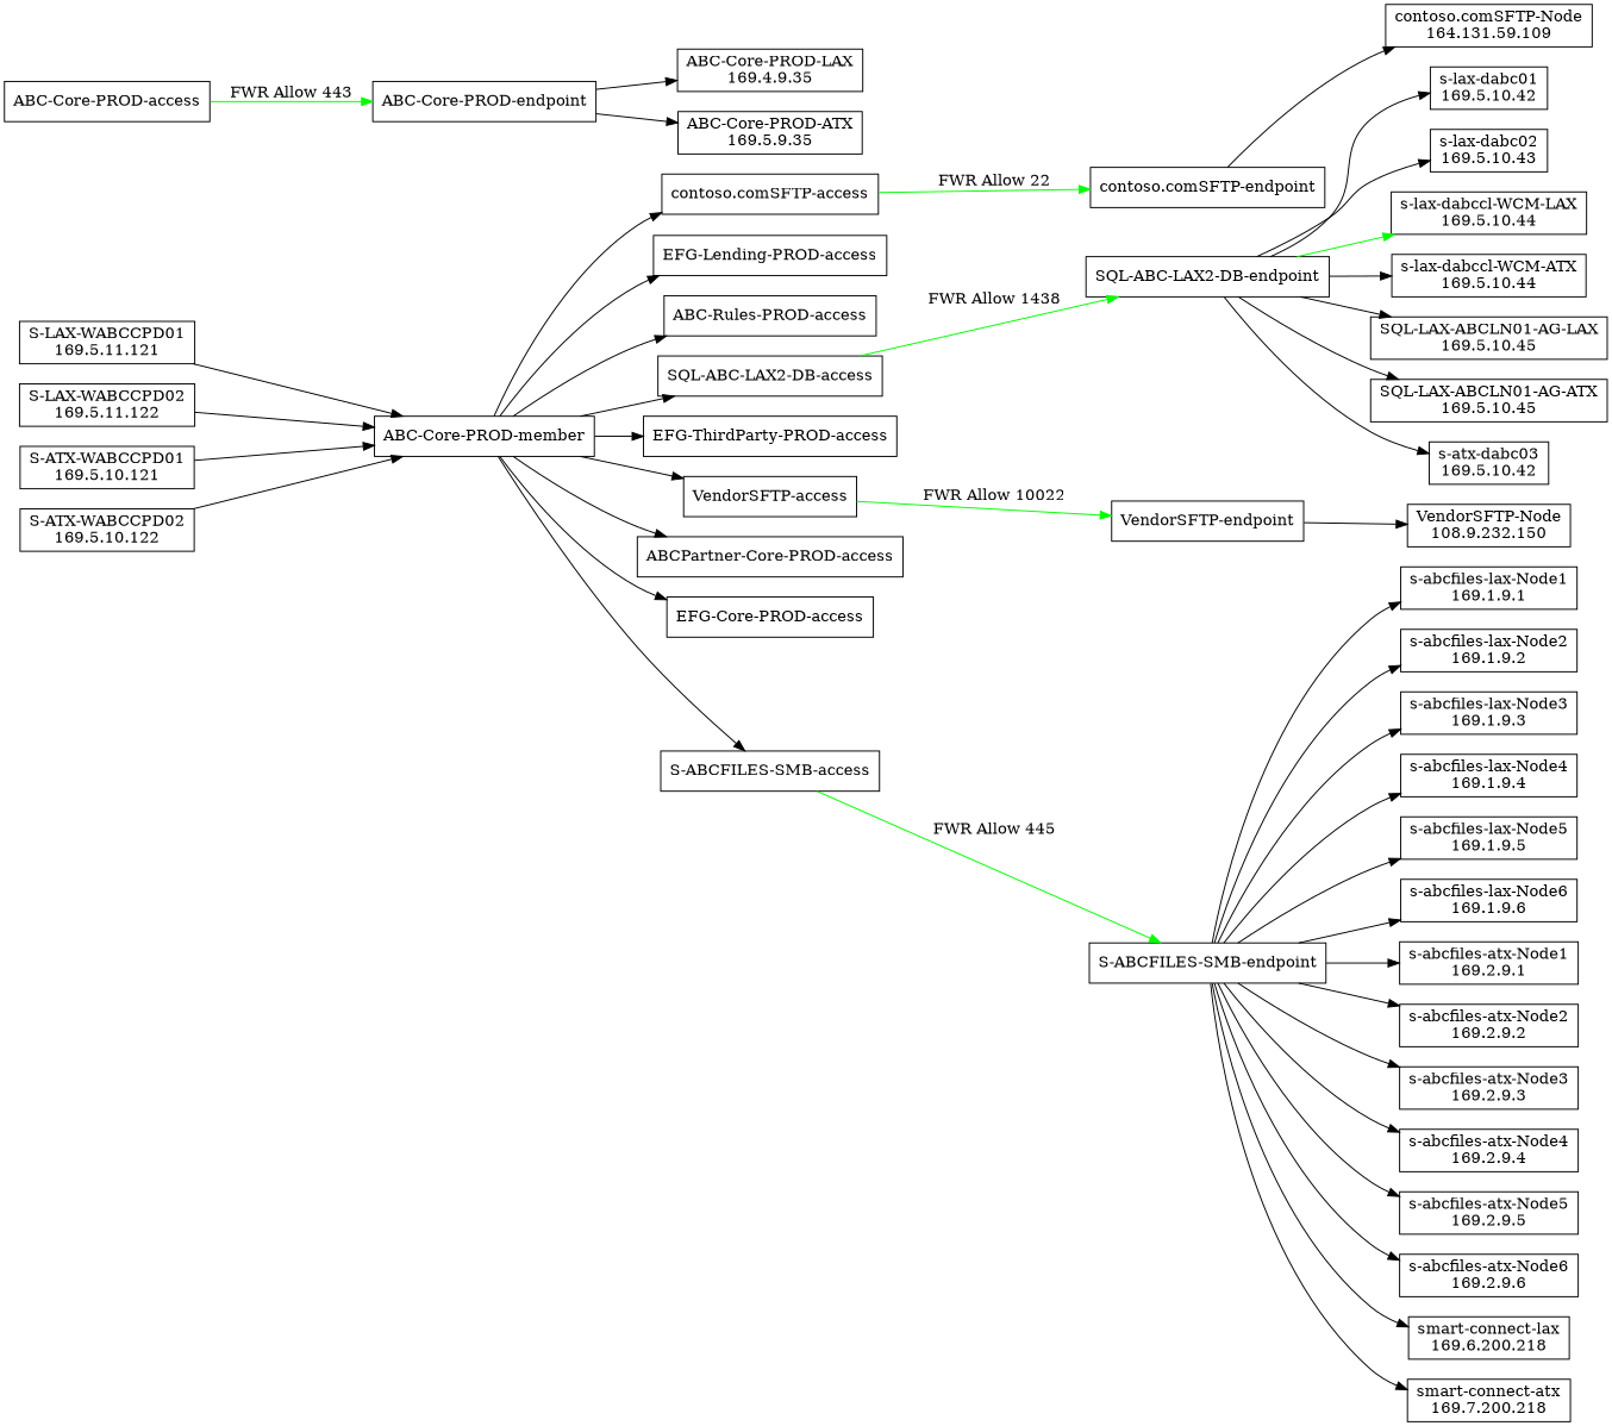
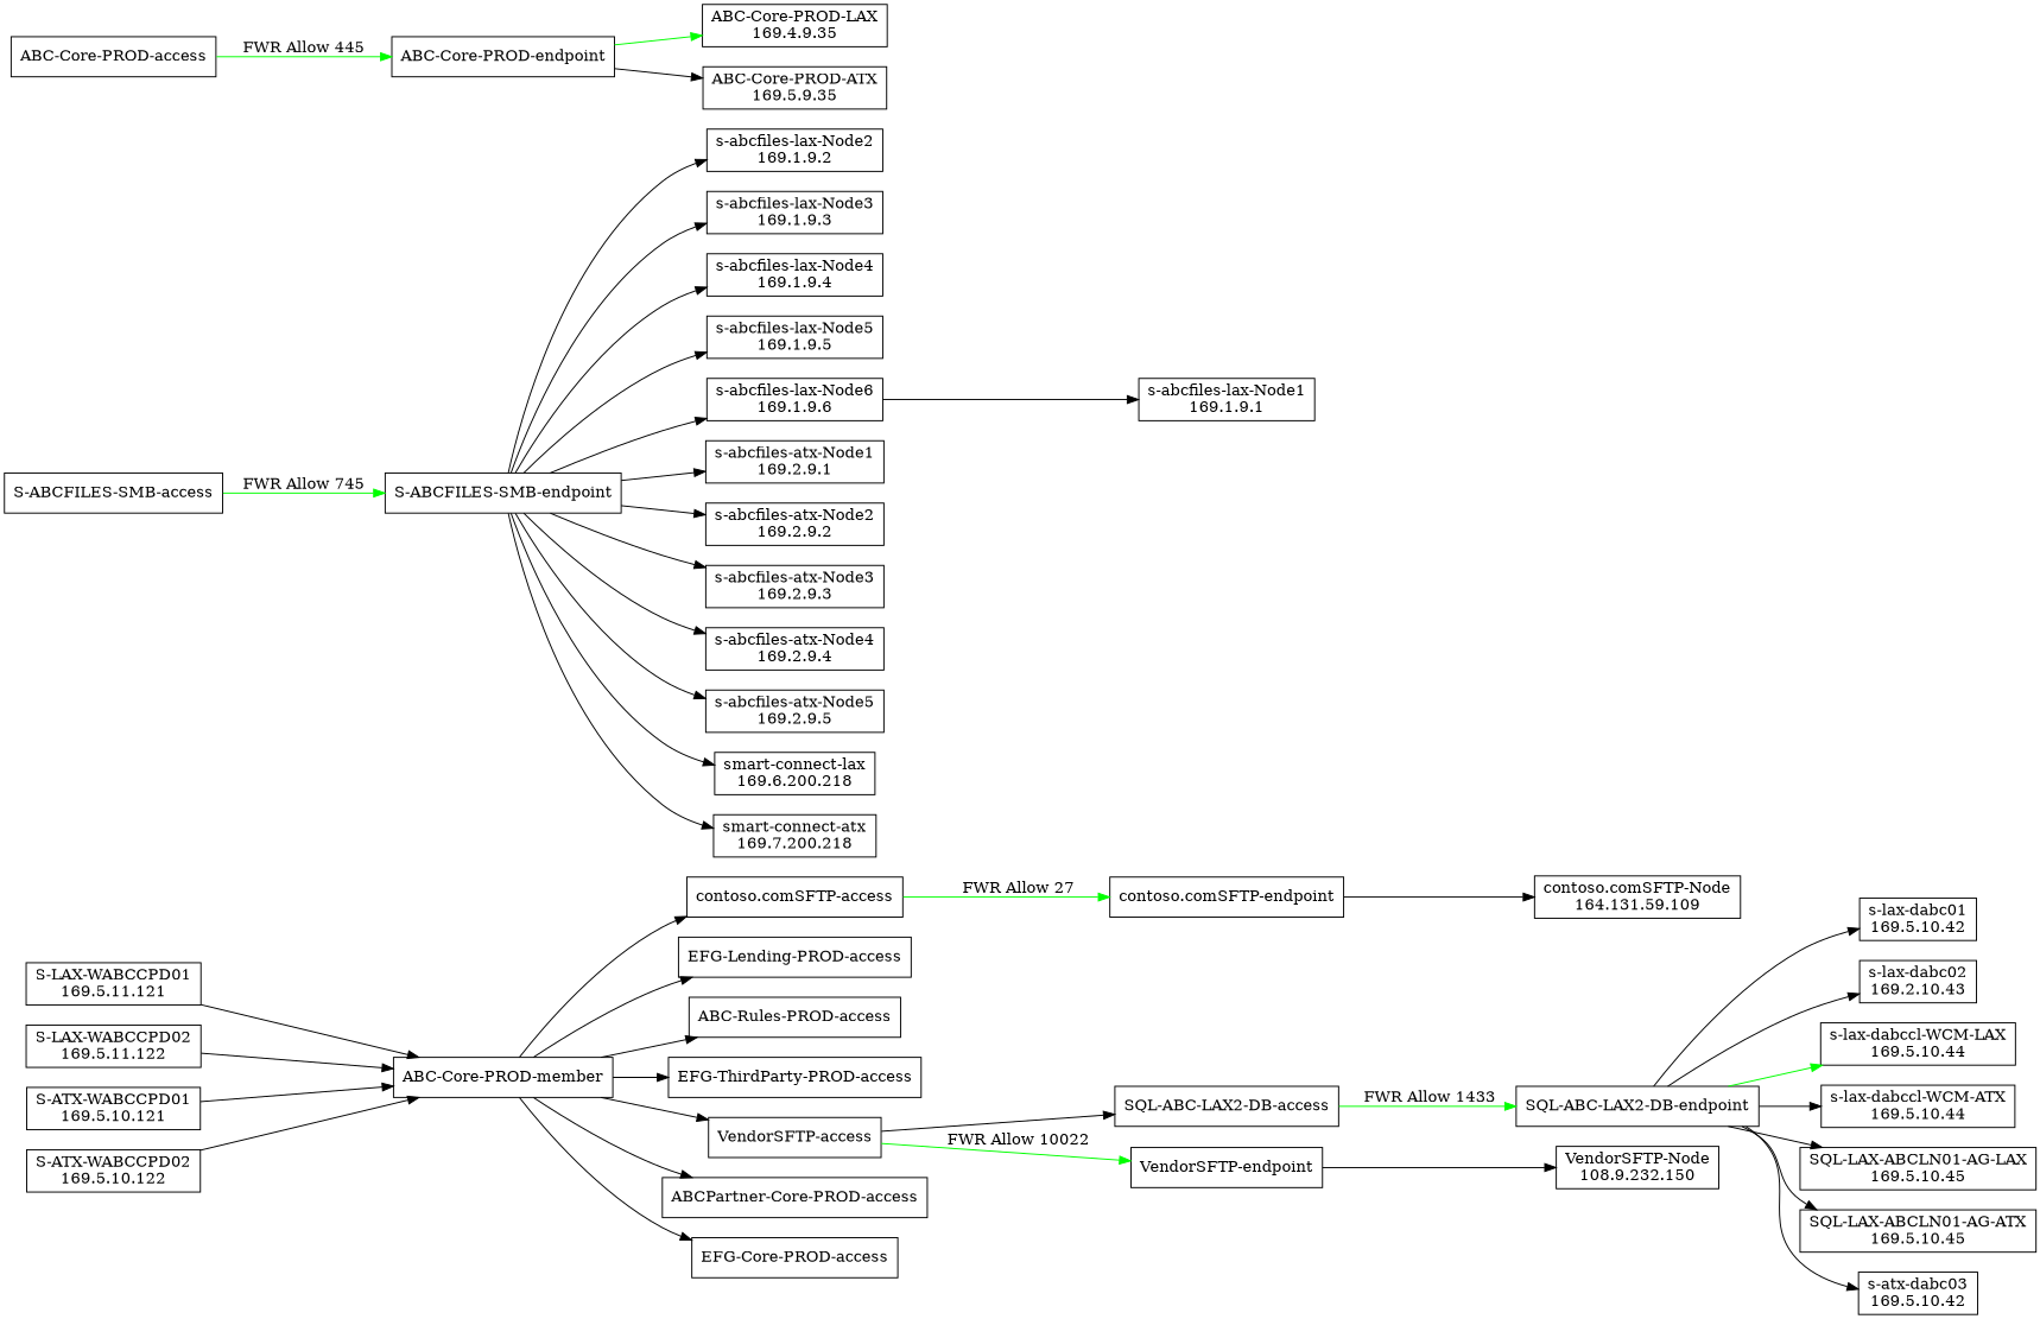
  digraph {
    compound=true
    rankdir=LR
    node [shape=rectangle]
    n1 [label="S-LAX-WABCCPD01\n169.5.11.121"]
    "ABC-Core-PROD-member" [shape=box]
    "contoso.comSFTP-access" [shape=box]
    "EFG-Lending-PROD-access" [shape=box]
    "ABC-Rules-PROD-access" [shape=box]
    "SQL-ABC-LAX2-DB-access" [shape=box]
    "EFG-ThirdParty-PROD-access" [shape=box]
    "VendorSFTP-access" [shape=box]
    "ABCPartner-Core-PROD-access" [shape=box]
    "EFG-Core-PROD-access" [shape=box]
    "S-ABCFILES-SMB-access" [shape=box]
    n12 [label="S-LAX-WABCCPD02\n169.5.11.122"]
    n13 [label="S-ATX-WABCCPD01\n169.5.10.121"]
    n14 [label="S-ATX-WABCCPD02\n169.5.10.122"]
    n15 [label="contoso.comSFTP-Node\n164.131.59.109"]
    n16 [label="ABC-Core-PROD-LAX\n169.4.9.35"]
    n17 [label="ABC-Core-PROD-ATX\n169.5.9.35"]
    n18 [label="VendorSFTP-Node\n108.9.232.150"]
    n19 [label="s-abcfiles-lax-Node1\n169.1.9.1"]
    n20 [label="s-abcfiles-lax-Node2\n169.1.9.2"]
    n21 [label="s-abcfiles-lax-Node3\n169.1.9.3"]
    n22 [label="s-abcfiles-lax-Node4\n169.1.9.4"]
    n23 [label="s-abcfiles-lax-Node5\n169.1.9.5"]
    n24 [label="s-abcfiles-lax-Node6\n169.1.9.6"]
    n25 [label="s-abcfiles-atx-Node1\n169.2.9.1"]
    n26 [label="s-abcfiles-atx-Node2\n169.2.9.2"]
    n27 [label="s-abcfiles-atx-Node3\n169.2.9.3"]
    n28 [label="s-abcfiles-atx-Node4\n169.2.9.4"]
    n29 [label="s-abcfiles-atx-Node5\n169.2.9.5"]
-   n30 [label="s-abcfiles-atx-Node6\n169.2.9.6"]
    n31 [label="smart-connect-lax\n169.6.200.218"]
    n32 [label="smart-connect-atx\n169.7.200.218"]
    n33 [label="s-lax-dabc01\n169.5.10.42"]
-   n34 [label="s-lax-dabc02\n169.5.10.43"]
+   n34 [label="s-lax-dabc02\n169.2.10.43"]
    n35 [label="s-lax-dabccl-WCM-LAX\n169.5.10.44"]
    n36 [label="s-lax-dabccl-WCM-ATX\n169.5.10.44"]
    n37 [label="SQL-LAX-ABCLN01-AG-LAX\n169.5.10.45"]
    n38 [label="SQL-LAX-ABCLN01-AG-ATX\n169.5.10.45"]
    n39 [label="s-atx-dabc03\n169.5.10.42"]
    "contoso.comSFTP-endpoint" [shape=box]
    "SQL-ABC-LAX2-DB-endpoint" [shape=box]
    "VendorSFTP-endpoint" [shape=box]
    "S-ABCFILES-SMB-endpoint" [shape=box]
    "ABC-Core-PROD-endpoint" [shape=box]
    "ABC-Core-PROD-access" [shape=box]
    n1 -> "ABC-Core-PROD-member"
    "ABC-Core-PROD-member" -> "contoso.comSFTP-access"
    "ABC-Core-PROD-member" -> "EFG-Lending-PROD-access"
    "ABC-Core-PROD-member" -> "ABC-Rules-PROD-access"
-   "ABC-Core-PROD-member" -> "SQL-ABC-LAX2-DB-access"
+   "VendorSFTP-access" -> "SQL-ABC-LAX2-DB-access"
    "ABC-Core-PROD-member" -> "EFG-ThirdParty-PROD-access"
    "ABC-Core-PROD-member" -> "VendorSFTP-access"
    "ABC-Core-PROD-member" -> "ABCPartner-Core-PROD-access"
    "ABC-Core-PROD-member" -> "EFG-Core-PROD-access"
-   "ABC-Core-PROD-member" -> "S-ABCFILES-SMB-access"
-   "contoso.comSFTP-access" -> "contoso.comSFTP-endpoint" [color=green label="FWR Allow 22"]
-   "SQL-ABC-LAX2-DB-access" -> "SQL-ABC-LAX2-DB-endpoint" [color=green label="FWR Allow 1438"]
+   "contoso.comSFTP-access" -> "contoso.comSFTP-endpoint" [color=green label="FWR Allow 27"]
+   "SQL-ABC-LAX2-DB-access" -> "SQL-ABC-LAX2-DB-endpoint" [color=green label="FWR Allow 1433"]
    "VendorSFTP-access" -> "VendorSFTP-endpoint" [color=green label="FWR Allow 10022"]
-   "S-ABCFILES-SMB-access" -> "S-ABCFILES-SMB-endpoint" [color=green label="FWR Allow 445"]
+   "S-ABCFILES-SMB-access" -> "S-ABCFILES-SMB-endpoint" [color=green label="FWR Allow 745"]
    n12 -> "ABC-Core-PROD-member"
    n13 -> "ABC-Core-PROD-member"
    n14 -> "ABC-Core-PROD-member"
    "contoso.comSFTP-endpoint" -> n15
    "SQL-ABC-LAX2-DB-endpoint" -> n33
    "SQL-ABC-LAX2-DB-endpoint" -> n34
    "SQL-ABC-LAX2-DB-endpoint" -> n35 [color=green]
    "SQL-ABC-LAX2-DB-endpoint" -> n36
    "SQL-ABC-LAX2-DB-endpoint" -> n37
    "SQL-ABC-LAX2-DB-endpoint" -> n38
    "SQL-ABC-LAX2-DB-endpoint" -> n39
    "VendorSFTP-endpoint" -> n18
-   "S-ABCFILES-SMB-endpoint" -> n19
+   n24 -> n19
    "S-ABCFILES-SMB-endpoint" -> n20
    "S-ABCFILES-SMB-endpoint" -> n21
    "S-ABCFILES-SMB-endpoint" -> n22
    "S-ABCFILES-SMB-endpoint" -> n23
    "S-ABCFILES-SMB-endpoint" -> n24
    "S-ABCFILES-SMB-endpoint" -> n25
    "S-ABCFILES-SMB-endpoint" -> n26
    "S-ABCFILES-SMB-endpoint" -> n27
    "S-ABCFILES-SMB-endpoint" -> n28
    "S-ABCFILES-SMB-endpoint" -> n29
-   "S-ABCFILES-SMB-endpoint" -> n30
    "S-ABCFILES-SMB-endpoint" -> n31
    "S-ABCFILES-SMB-endpoint" -> n32
-   "ABC-Core-PROD-endpoint" -> n16
+   "ABC-Core-PROD-endpoint" -> n16 [color=green]
    "ABC-Core-PROD-endpoint" -> n17
-   "ABC-Core-PROD-access" -> "ABC-Core-PROD-endpoint" [color=green label="FWR Allow 443"]
+   "ABC-Core-PROD-access" -> "ABC-Core-PROD-endpoint" [color=green label="FWR Allow 445"]
  }
